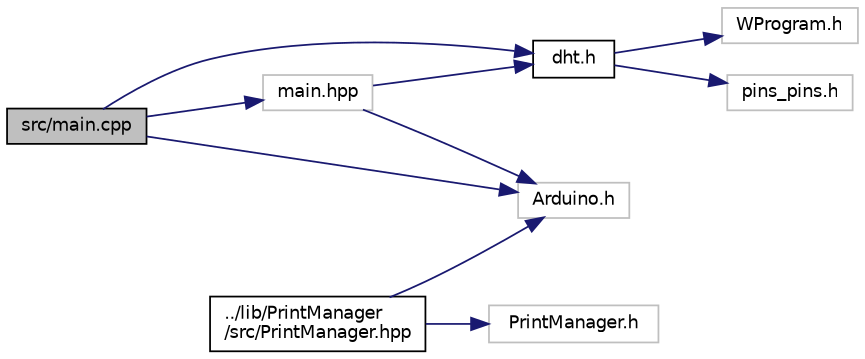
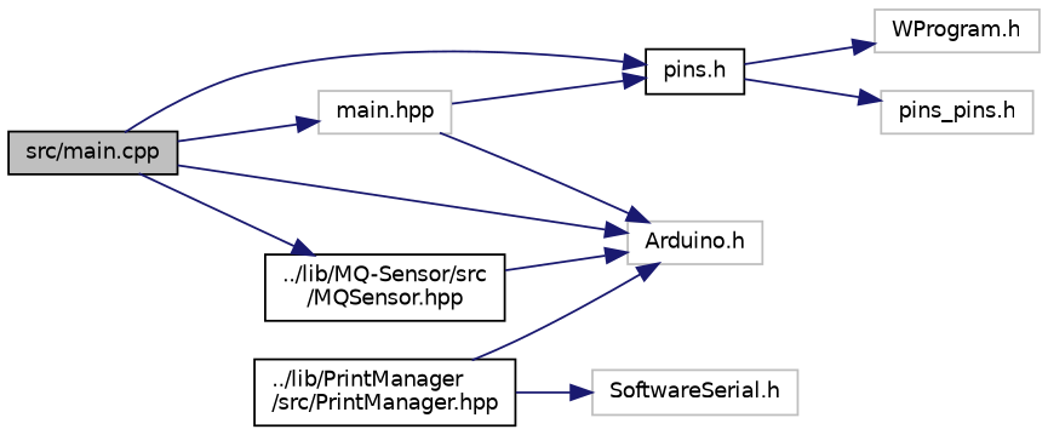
  digraph {
    rankdir=LR
    node [color=grey75 fillcolor=white fontname=Helvetica fontsize=10 shape=record style=filled]
    edge [color=midnightblue fontname=Helvetica fontsize=10 labelfontname=Helvetica labelfontsize=10 style=solid]
    n1 [color=black fillcolor=grey75 fontcolor=black height=0.2 label="src/main.cpp" width=0.4]
    n2 [height=0.2 label="Arduino.h" width=0.4]
    n3 [height=0.2 label="main.hpp" width=0.4]
-   n4 [color=black height=0.2 label="dht.h" width=0.4]
+   n4 [color=black height=0.2 label="pins.h" width=0.4]
+   n5 [color=black height=0.2 label="../lib/MQ-Sensor/src\l/MQSensor.hpp" width=0.4]
    n6 [height=0.2 label="WProgram.h" width=0.4]
    n7 [height=0.2 label="pins_pins.h" width=0.4]
    n8 [color=black height=0.2 label="../lib/PrintManager\l/src/PrintManager.hpp" width=0.4]
-   n9 [height=0.2 label="PrintManager.h" width=0.4]
+   n9 [height=0.2 label="SoftwareSerial.h" width=0.4]
    n1 -> n2
    n1 -> n3
    n1 -> n4
+   n1 -> n5
    n3 -> n2
    n3 -> n4
    n4 -> n6
    n4 -> n7
+   n5 -> n2
    n8 -> n2
    n8 -> n9
  }
